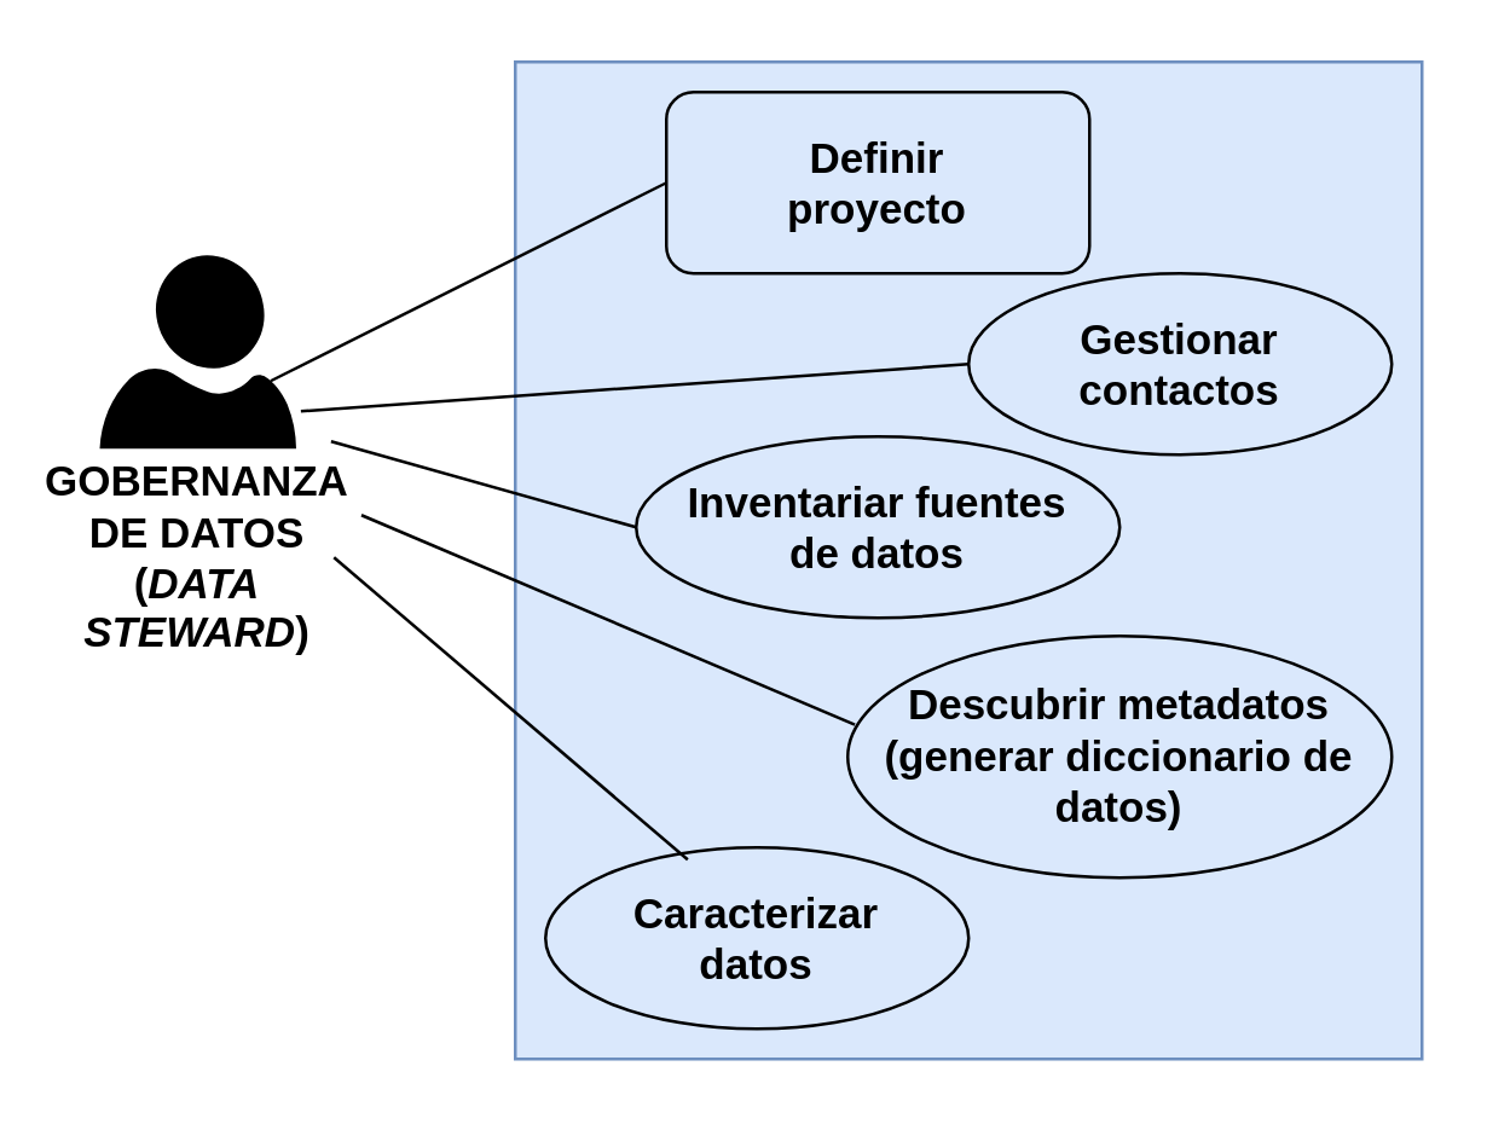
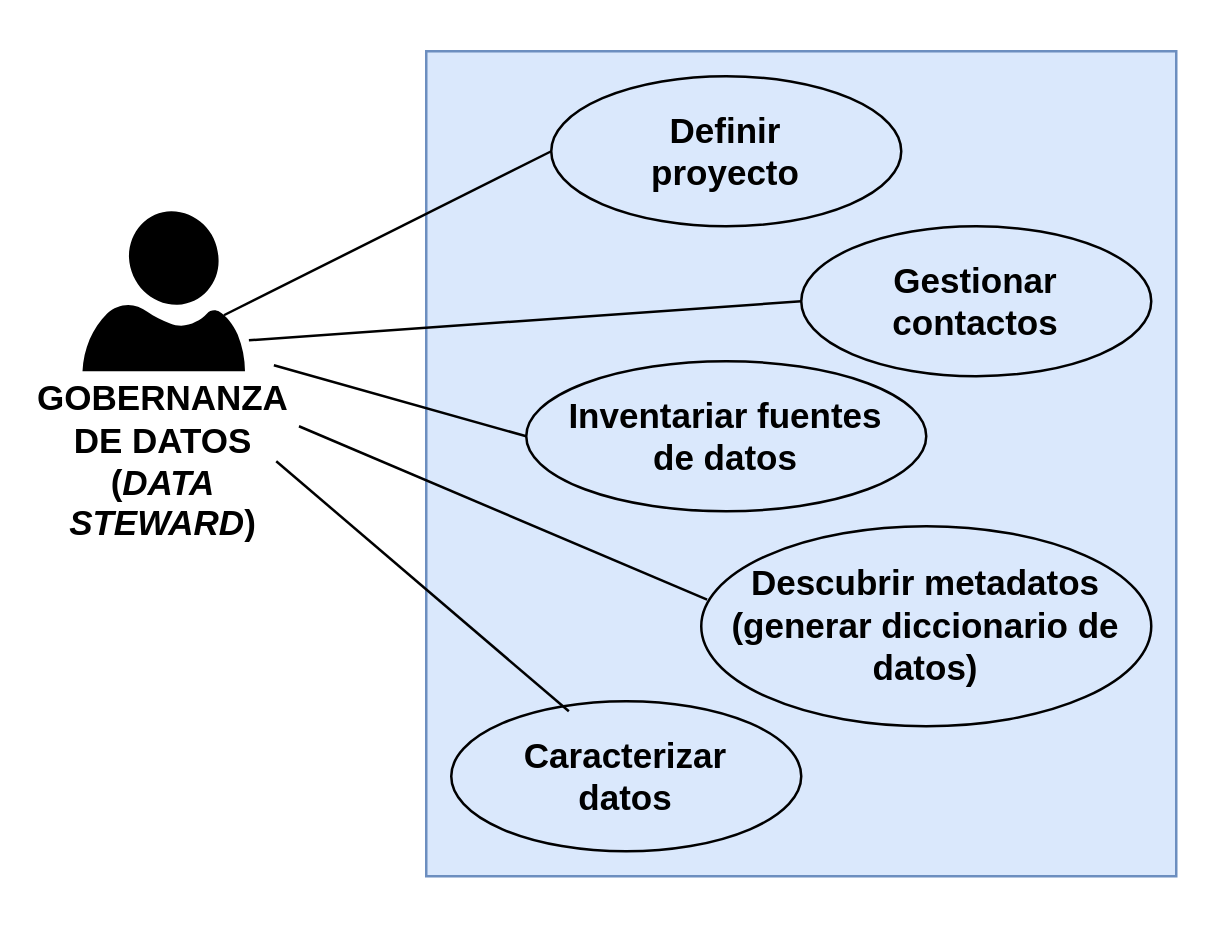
  <mxCell id="0" />
  <mxCell id="1" parent="0" />
  <mxCell id="2" value="" style="verticalLabelPosition=bottom;html=1;verticalAlign=top;align=center;strokeColor=none;fillColor=#000000;shape=mxgraph.azure.user;fontSize=47;fontColor=#000000;" parent="1" vertex="1"><mxGeometry x="32.5" y="84" width="65" height="64" as="geometry" /></mxCell>
  <mxCell id="3" value="&lt;div style=&quot;font-size: 14px&quot;&gt;&lt;b&gt;&lt;font style=&quot;font-size: 14px&quot;&gt;GOBERNANZA&lt;/font&gt;&lt;/b&gt;&lt;/div&gt;&lt;div style=&quot;font-size: 14px&quot;&gt;&lt;b&gt;&lt;font style=&quot;font-size: 14px&quot;&gt;DE DATOS&lt;/font&gt;&lt;/b&gt;&lt;/div&gt;&lt;div style=&quot;font-size: 14px&quot;&gt;&lt;b&gt;&lt;font style=&quot;font-size: 14px&quot;&gt;(&lt;i&gt;DATA STEWARD&lt;/i&gt;)&lt;br&gt;&lt;/font&gt;&lt;/b&gt;&lt;/div&gt;" style="text;html=1;strokeColor=none;fillColor=none;align=center;verticalAlign=middle;whiteSpace=wrap;rounded=0;fontSize=24;" parent="1" vertex="1"><mxGeometry x="20" y="174" width="90" height="20" as="geometry" /></mxCell>
  <mxCell id="4" value="" style="rounded=0;whiteSpace=wrap;html=1;fontSize=24;fillColor=#dae8fc;strokeColor=#6c8ebf;" parent="1" vertex="1"><mxGeometry x="170" y="20" width="300" height="330" as="geometry" /></mxCell>
- <mxCell id="5" value="&lt;div style=&quot;font-size: 14px&quot;&gt;&lt;b&gt;&lt;font style=&quot;font-size: 14px&quot;&gt;Definir&lt;br&gt;&lt;/font&gt;&lt;/b&gt;&lt;/div&gt;&lt;div style=&quot;font-size: 14px&quot;&gt;&lt;b&gt;&lt;font style=&quot;font-size: 14px&quot;&gt;proyecto&lt;/font&gt;&lt;/b&gt;&lt;/div&gt;" style="whiteSpace=wrap;html=1;fontSize=24;fillColor=none;rounded=1;" parent="1" vertex="1"><mxGeometry x="220" y="30" width="140" height="60" as="geometry" /></mxCell>
+ <mxCell id="5" value="&lt;div style=&quot;font-size: 14px&quot;&gt;&lt;b&gt;&lt;font style=&quot;font-size: 14px&quot;&gt;Definir&lt;br&gt;&lt;/font&gt;&lt;/b&gt;&lt;/div&gt;&lt;div style=&quot;font-size: 14px&quot;&gt;&lt;b&gt;&lt;font style=&quot;font-size: 14px&quot;&gt;proyecto&lt;/font&gt;&lt;/b&gt;&lt;/div&gt;" style="ellipse;whiteSpace=wrap;html=1;fontSize=24;fillColor=none;" parent="1" vertex="1"><mxGeometry x="220" y="30" width="140" height="60" as="geometry" /></mxCell>
  <mxCell id="6" value="&lt;div style=&quot;font-size: 14px&quot;&gt;&lt;b&gt;&lt;font style=&quot;font-size: 14px&quot;&gt;Gestionar &lt;br&gt;&lt;/font&gt;&lt;/b&gt;&lt;/div&gt;&lt;div style=&quot;font-size: 14px&quot;&gt;&lt;b&gt;&lt;font style=&quot;font-size: 14px&quot;&gt;contactos &lt;br&gt;&lt;/font&gt;&lt;/b&gt;&lt;/div&gt;" style="ellipse;whiteSpace=wrap;html=1;fontSize=24;fillColor=none;" parent="1" vertex="1"><mxGeometry x="320" y="90" width="140" height="60" as="geometry" /></mxCell>
  <mxCell id="7" value="&lt;div style=&quot;font-size: 14px&quot;&gt;&lt;b&gt;&lt;font style=&quot;font-size: 14px&quot;&gt;Inventariar fuentes&lt;br&gt;&lt;/font&gt;&lt;/b&gt;&lt;/div&gt;&lt;div style=&quot;font-size: 14px&quot;&gt;&lt;b&gt;&lt;font style=&quot;font-size: 14px&quot;&gt;de datos&lt;/font&gt;&lt;/b&gt;&lt;/div&gt;" style="ellipse;whiteSpace=wrap;html=1;fontSize=24;fillColor=none;" parent="1" vertex="1"><mxGeometry x="210" y="144" width="160" height="60" as="geometry" /></mxCell>
  <mxCell id="8" value="&lt;div style=&quot;font-size: 14px&quot;&gt;&lt;font style=&quot;font-size: 14px&quot;&gt;&lt;b&gt;&lt;font style=&quot;font-size: 14px&quot;&gt;Descubrir metadatos &lt;br&gt;&lt;/font&gt;&lt;/b&gt;&lt;/font&gt;&lt;/div&gt;&lt;div style=&quot;font-size: 14px&quot;&gt;&lt;font style=&quot;font-size: 14px&quot;&gt;&lt;b&gt;&lt;font style=&quot;font-size: 14px&quot;&gt;(generar diccionario de datos)&lt;/font&gt;&lt;/b&gt;&lt;/font&gt;&lt;/div&gt;" style="ellipse;whiteSpace=wrap;html=1;fontSize=24;fillColor=none;" parent="1" vertex="1"><mxGeometry x="280" y="210" width="180" height="80" as="geometry" /></mxCell>
  <mxCell id="9" value="" style="endArrow=none;html=1;fontSize=24;entryX=0.87;entryY=0.65;entryDx=0;entryDy=0;entryPerimeter=0;exitX=0;exitY=0.5;exitDx=0;exitDy=0;" parent="1" source="5" target="2" edge="1"><mxGeometry width="50" height="50" relative="1" as="geometry"><mxPoint x="10" y="380" as="sourcePoint" /><mxPoint x="60" y="330" as="targetPoint" /></mxGeometry></mxCell>
  <mxCell id="10" value="" style="endArrow=none;html=1;fontSize=24;entryX=0.87;entryY=0.65;entryDx=0;entryDy=0;entryPerimeter=0;exitX=0;exitY=0.5;exitDx=0;exitDy=0;" parent="1" source="6" edge="1"><mxGeometry width="50" height="50" relative="1" as="geometry"><mxPoint x="230" y="70" as="sourcePoint" /><mxPoint x="99.05" y="135.6" as="targetPoint" /></mxGeometry></mxCell>
  <mxCell id="11" value="" style="endArrow=none;html=1;fontSize=24;entryX=0.87;entryY=0.65;entryDx=0;entryDy=0;entryPerimeter=0;exitX=0;exitY=0.5;exitDx=0;exitDy=0;" parent="1" source="7" edge="1"><mxGeometry width="50" height="50" relative="1" as="geometry"><mxPoint x="330" y="130" as="sourcePoint" /><mxPoint x="109.05" y="145.6" as="targetPoint" /></mxGeometry></mxCell>
  <mxCell id="12" value="" style="endArrow=none;html=1;fontSize=24;entryX=1.101;entryY=-0.2;entryDx=0;entryDy=0;entryPerimeter=0;exitX=0.013;exitY=0.367;exitDx=0;exitDy=0;exitPerimeter=0;" parent="1" source="8" target="3" edge="1"><mxGeometry width="50" height="50" relative="1" as="geometry"><mxPoint x="280" y="204" as="sourcePoint" /><mxPoint x="119.05" y="155.6" as="targetPoint" /></mxGeometry></mxCell>
  <mxCell id="13" value="&lt;div style=&quot;font-size: 14px&quot;&gt;&lt;b&gt;&lt;font style=&quot;font-size: 14px&quot;&gt;Caracterizar &lt;br&gt;&lt;/font&gt;&lt;/b&gt;&lt;/div&gt;&lt;div style=&quot;font-size: 14px&quot;&gt;&lt;b&gt;&lt;font style=&quot;font-size: 14px&quot;&gt;datos &lt;br&gt;&lt;/font&gt;&lt;/b&gt;&lt;/div&gt;" style="ellipse;whiteSpace=wrap;html=1;fontSize=24;fillColor=none;" parent="1" vertex="1"><mxGeometry x="180" y="280" width="140" height="60" as="geometry" /></mxCell>
  <mxCell id="14" value="" style="endArrow=none;html=1;fontSize=24;entryX=1;entryY=0.5;entryDx=0;entryDy=0;exitX=0.336;exitY=0.067;exitDx=0;exitDy=0;exitPerimeter=0;" parent="1" source="13" target="3" edge="1"><mxGeometry width="50" height="50" relative="1" as="geometry"><mxPoint x="292.34" y="249.36" as="sourcePoint" /><mxPoint x="129.09" y="180" as="targetPoint" /></mxGeometry></mxCell>
